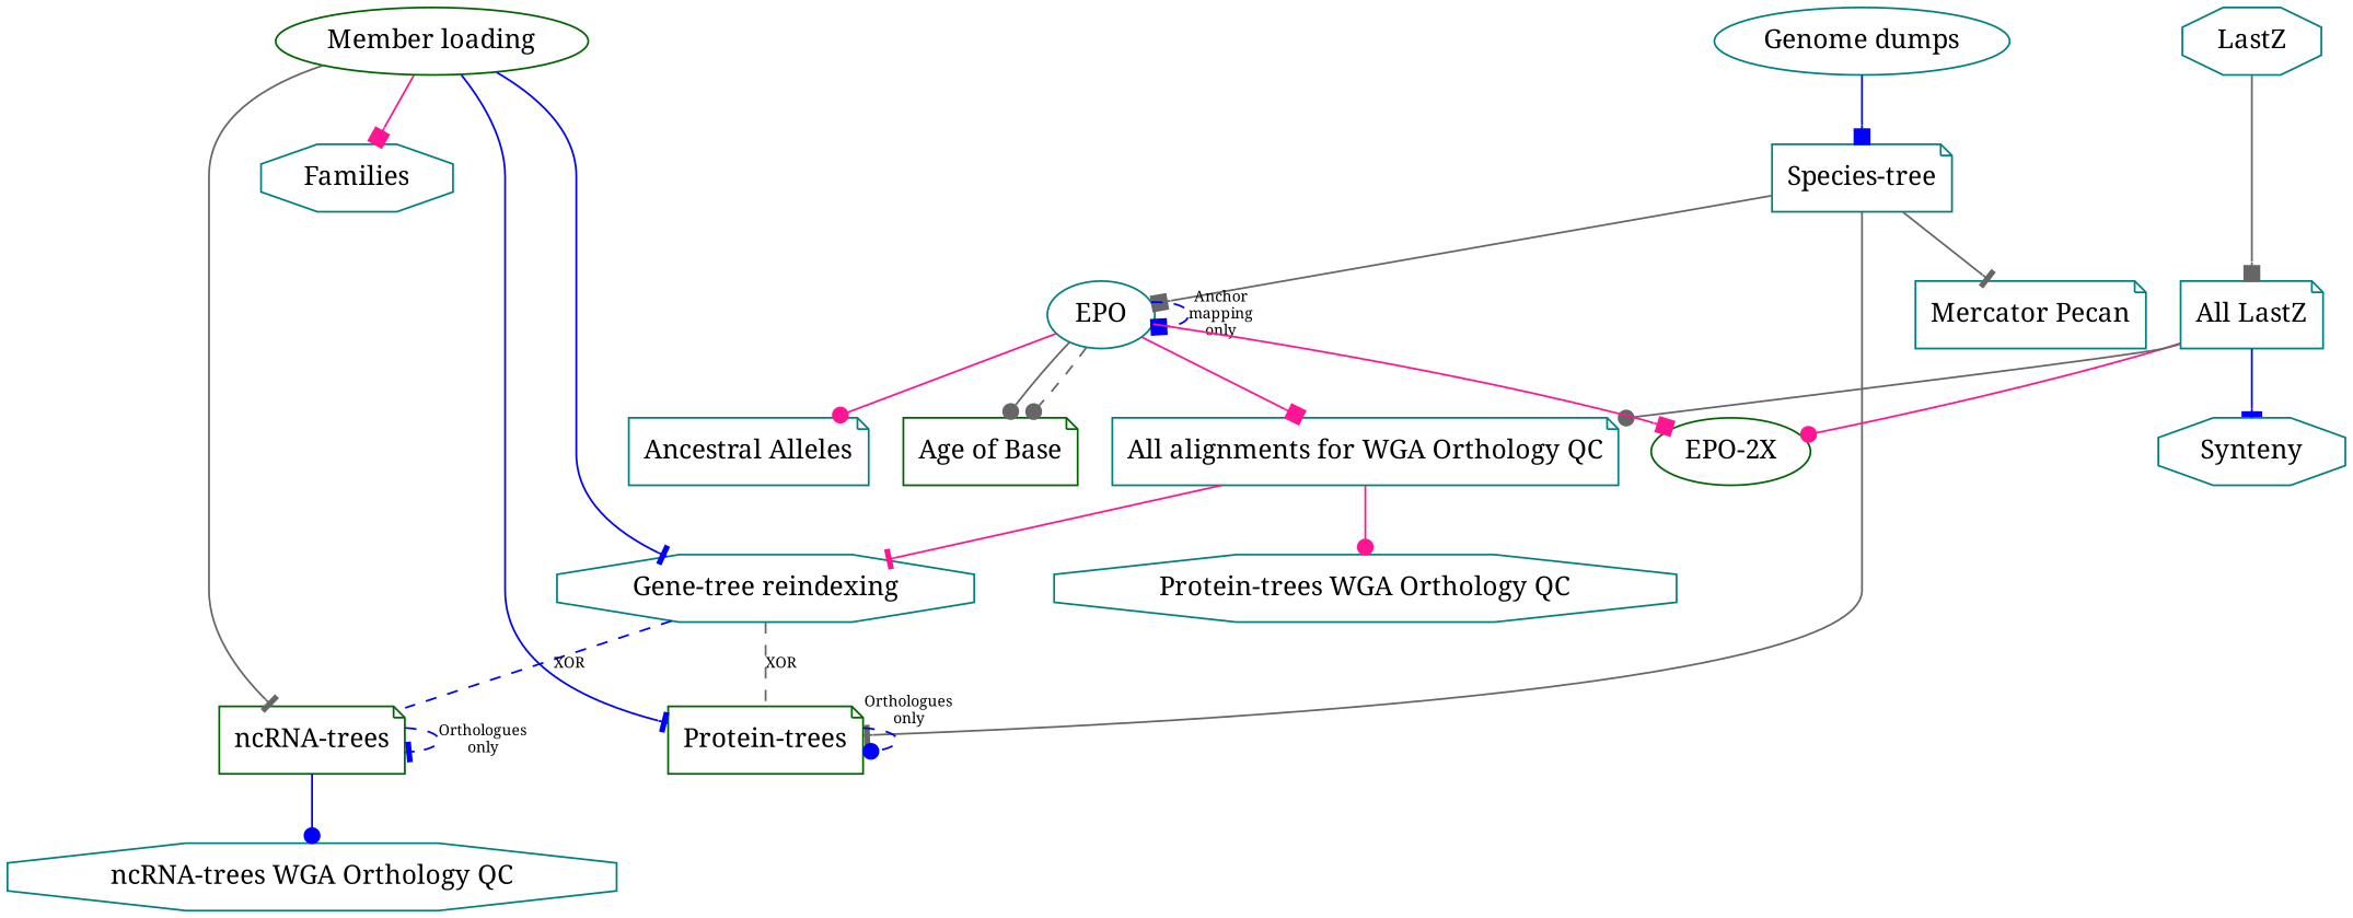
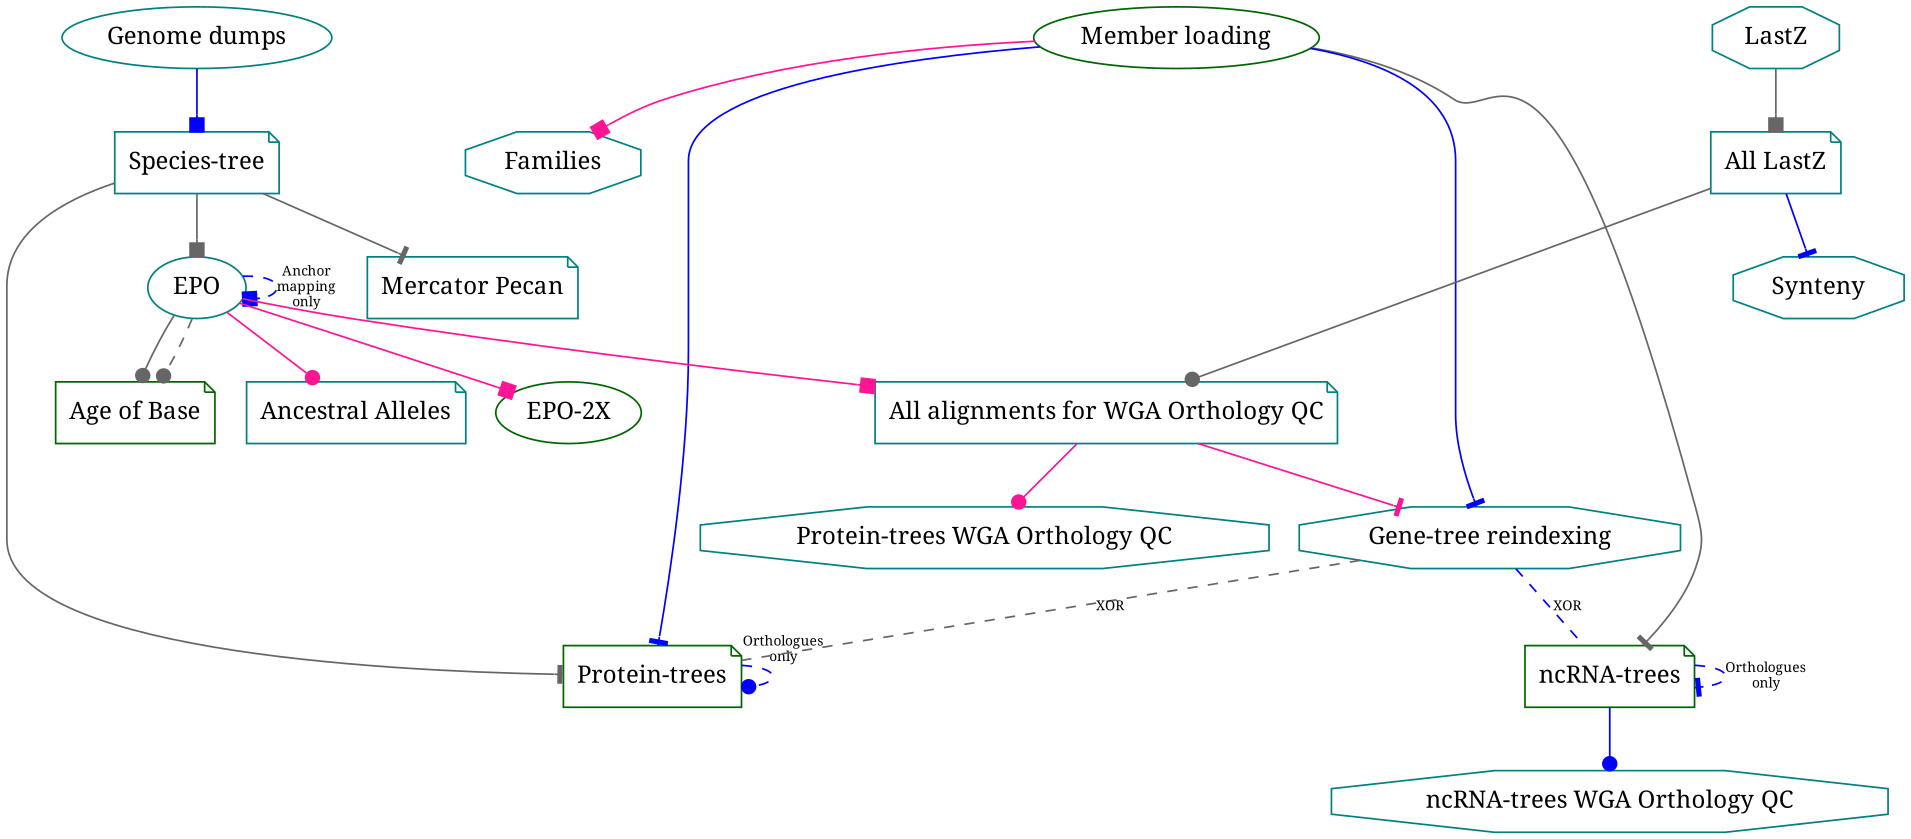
  digraph {
    fontname="Noto Serif"
    node [color=teal fontname="Noto Serif" shape=note]
    edge [arrowhead=tee color=blue fontname="Noto Serif"]
    "Genome dumps" [shape=ellipse]
    "Member loading" [color=darkgreen shape=ellipse]
    LastZ [shape=octagon]
    "Species-tree"
    "Protein-trees" [color=darkgreen]
    "ncRNA-trees" [color=darkgreen]
    Families [shape=octagon]
    "Gene-tree reindexing" [shape=octagon]
    "All LastZ"
    EPO [shape=ellipse]
    "Mercator Pecan"
    "EPO-2X" [color=darkgreen shape=ellipse]
    "Age of Base" [color=darkgreen]
    "Ancestral Alleles"
    "All alignments for WGA Orthology QC"
    "Protein-trees WGA Orthology QC" [shape=octagon]
    Synteny [shape=octagon]
    "ncRNA-trees WGA Orthology QC" [shape=octagon]
    subgraph sub_1 {
      rank=same
      "Genome dumps"
      "Member loading"
      LastZ
    }
    "Genome dumps" -> "Species-tree" [arrowhead=box]
    "Member loading" -> "Protein-trees"
    "Member loading" -> "ncRNA-trees" [color=gray40]
    "Member loading" -> Families [arrowhead=box color=deeppink]
    "Member loading" -> "Gene-tree reindexing"
    LastZ -> "All LastZ" [arrowhead=box color=gray40]
    "Species-tree" -> "Protein-trees" [color=gray40]
    "Species-tree" -> EPO [arrowhead=box color=gray40]
    "Species-tree" -> "Mercator Pecan" [color=gray40]
    "Protein-trees" -> "Protein-trees" [arrowhead=dot fontsize=8 headport="Murinae:w" style=dashed tailport="Default vertebrates:w" xlabel="Orthologues\nonly"]
    "ncRNA-trees" -> "ncRNA-trees" [fontsize=8 headport="Murinae:e" label="Orthologues\nonly" style=dashed tailport="Default vertebrates:e"]
    "ncRNA-trees" -> "ncRNA-trees WGA Orthology QC" [arrowhead=dot]
    "Gene-tree reindexing" -> "Protein-trees" [color=gray40 dir=none fontsize=8 headport="murinae:e" label=XOR style=dashed tailport="murinae:s" arrowhead=""]
    "Gene-tree reindexing" -> "ncRNA-trees" [dir=none fontsize=8 headport="murinae:w" label=XOR style=dashed tailport="murinae:s" arrowhead=""]
-   "All LastZ" -> "EPO-2X" [arrowhead=dot color=deeppink]
    "All LastZ" -> "All alignments for WGA Orthology QC" [arrowhead=dot color=gray40]
    "All LastZ" -> Synteny
    EPO -> EPO [arrowhead=box fontsize=8 headport="Primates:e" label="Anchor\nmapping\nonly" style=dashed tailport="Mammals:e"]
    EPO -> "EPO-2X" [arrowhead=box color=deeppink]
    EPO -> "Age of Base" [arrowhead=dot color=gray40]
    EPO -> "Age of Base" [arrowhead=dot color=gray40 headport="Human:e" style=dashed tailport="Mammals:w"]
    EPO -> "Ancestral Alleles" [arrowhead=dot color=deeppink]
    EPO -> "All alignments for WGA Orthology QC" [arrowhead=box color=deeppink]
    "All alignments for WGA Orthology QC" -> "Gene-tree reindexing" [color=deeppink]
    "All alignments for WGA Orthology QC" -> "Protein-trees WGA Orthology QC" [arrowhead=dot color=deeppink]
  }
